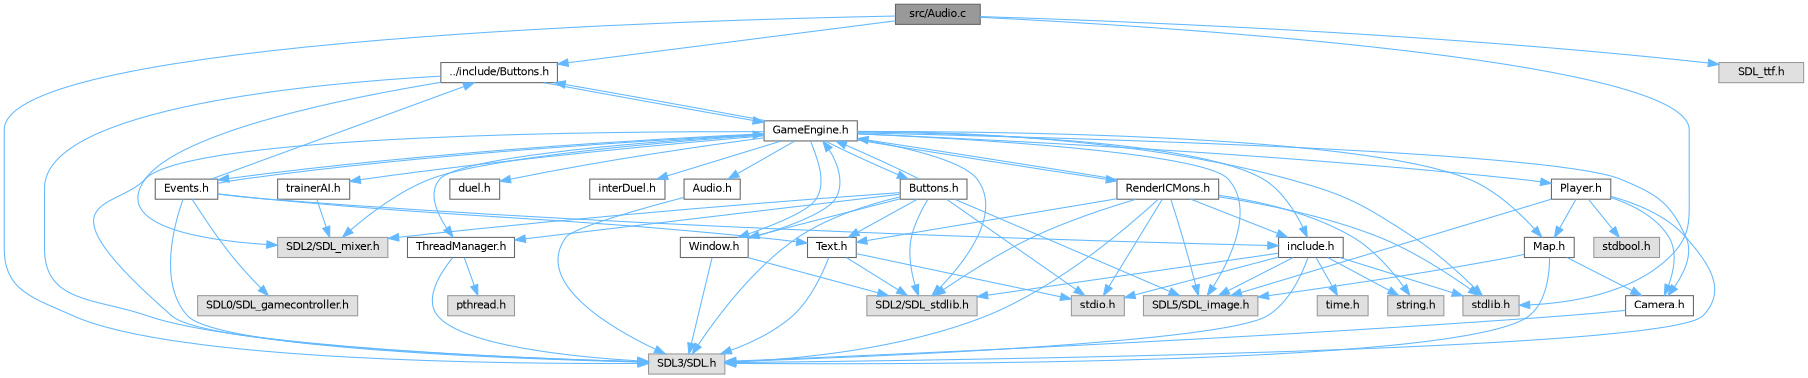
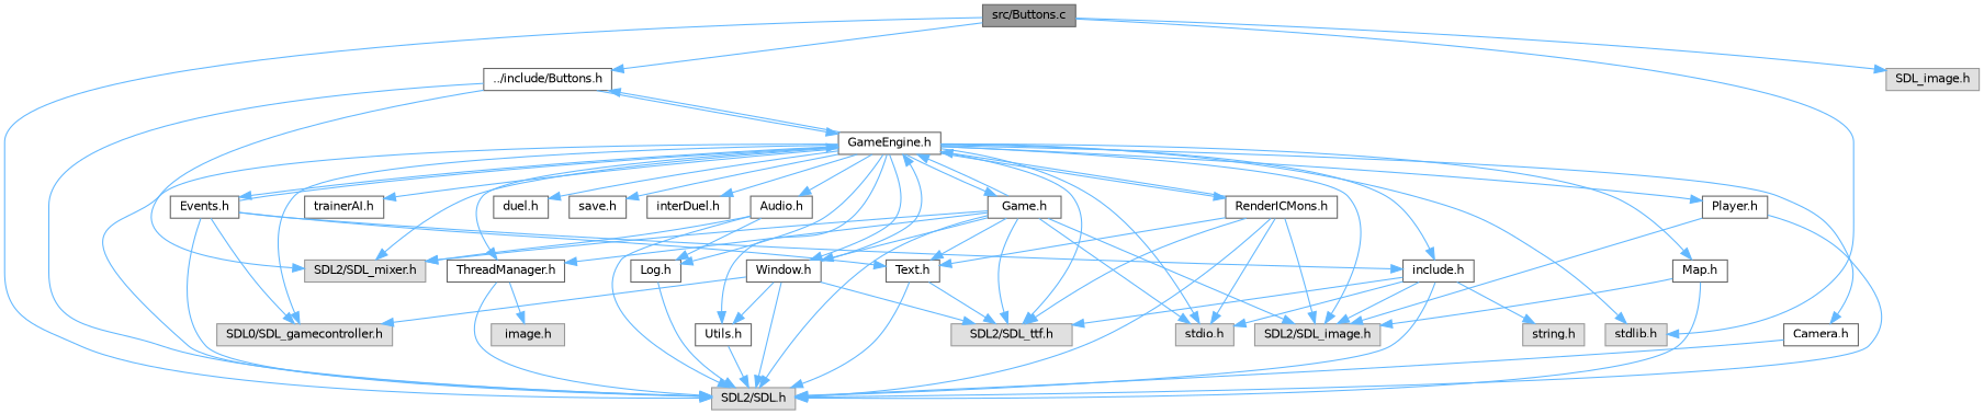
  digraph {
    node [color=grey40 fillcolor=white fontname=Helvetica fontsize=10 shape=box style=filled]
    edge [color=steelblue1 fontname=Helvetica fontsize=10 labelfontname=Helvetica labelfontsize=10 style=solid]
-   n1 [color=gray40 fillcolor=grey60 fontcolor=black height=0.2 label="src/Audio.c" width=0.4]
+   n1 [color=gray40 fillcolor=grey60 fontcolor=black height=0.2 label="src/Buttons.c" width=0.4]
    n2 [height=0.2 label="../include/Buttons.h" width=0.4]
-   n3 [color=grey60 fillcolor="#E0E0E0" height=0.2 label="SDL3/SDL.h" width=0.4]
+   n3 [color=grey60 fillcolor="#E0E0E0" height=0.2 label="SDL2/SDL.h" width=0.4]
    n4 [color=grey60 fillcolor="#E0E0E0" height=0.2 label="stdlib.h" width=0.4]
-   n5 [color=grey60 fillcolor="#E0E0E0" height=0.2 label="SDL_ttf.h" width=0.4]
+   n5 [color=grey60 fillcolor="#E0E0E0" height=0.2 label="SDL_image.h" width=0.4]
    n6 [color=grey60 fillcolor="#E0E0E0" height=0.2 label="SDL2/SDL_mixer.h" width=0.4]
    n7 [height=0.2 label="GameEngine.h" width=0.4]
-   n8 [color=grey60 fillcolor="#E0E0E0" height=0.2 label="SDL5/SDL_image.h" width=0.4]
-   n9 [color=grey60 fillcolor="#E0E0E0" height=0.2 label="SDL2/SDL_stdlib.h" width=0.4]
+   n8 [color=grey60 fillcolor="#E0E0E0" height=0.2 label="SDL2/SDL_image.h" width=0.4]
+   n9 [color=grey60 fillcolor="#E0E0E0" height=0.2 label="SDL2/SDL_ttf.h" width=0.4]
    n10 [color=grey60 fillcolor="#E0E0E0" height=0.2 label="SDL0/SDL_gamecontroller.h" width=0.4]
    n11 [color=grey60 fillcolor="#E0E0E0" height=0.2 label="stdio.h" width=0.4]
+   n12 [height=0.2 label="Log.h" width=0.4]
    n13 [height=0.2 label="Audio.h" width=0.4]
    n14 [height=0.2 label="include.h" width=0.4]
    n15 [height=0.2 label="duel.h" width=0.4]
    n16 [height=0.2 label="trainerAI.h" width=0.4]
+   n17 [height=0.2 label="save.h" width=0.4]
    n18 [height=0.2 label="interDuel.h" width=0.4]
+   n19 [height=0.2 label="Utils.h" width=0.4]
    n20 [height=0.2 label="Window.h" width=0.4]
    n21 [height=0.2 label="Map.h" width=0.4]
    n22 [height=0.2 label="Camera.h" width=0.4]
    n23 [height=0.2 label="Player.h" width=0.4]
    n24 [height=0.2 label="ThreadManager.h" width=0.4]
-   n25 [height=0.2 label="Buttons.h" width=0.4]
+   n25 [height=0.2 label="Game.h" width=0.4]
    n26 [height=0.2 label="Events.h" width=0.4]
    n27 [height=0.2 label="RenderICMons.h" width=0.4]
-   n28 [color=grey60 fillcolor="#E0E0E0" height=0.2 label="time.h" width=0.4]
    n29 [color=grey60 fillcolor="#E0E0E0" height=0.2 label="string.h" width=0.4]
    n30 [height=0.2 label="Text.h" width=0.4]
-   n31 [color=grey60 fillcolor="#E0E0E0" height=0.2 label="stdbool.h" width=0.4]
-   n32 [color=grey60 fillcolor="#E0E0E0" height=0.2 label="pthread.h" width=0.4]
+   n32 [color=grey60 fillcolor="#E0E0E0" height=0.2 label="image.h" width=0.4]
    n1 -> n2
    n1 -> n3
    n1 -> n4
    n1 -> n5
    n2 -> n3
    n2 -> n6
    n2 -> n7
    n7 -> n2
    n7 -> n3
    n7 -> n4
    n7 -> n6
    n7 -> n8
    n7 -> n9
-   n30 -> n11
+   n7 -> n10
+   n7 -> n11
+   n7 -> n12
    n7 -> n13
    n7 -> n14
    n7 -> n15
    n7 -> n16
+   n7 -> n17
    n7 -> n18
+   n7 -> n19
    n7 -> n20
    n7 -> n21
    n7 -> n22
    n7 -> n23
    n7 -> n24
    n7 -> n25
    n7 -> n26
    n7 -> n27
+   n12 -> n3
    n13 -> n3
-   n16 -> n6
+   n13 -> n6
+   n13 -> n12
    n14 -> n3
-   n14 -> n4
    n14 -> n8
    n14 -> n9
    n14 -> n11
-   n14 -> n28
    n14 -> n29
+   n19 -> n3
    n20 -> n3
    n20 -> n7
    n20 -> n9
+   n20 -> n10
+   n20 -> n19
    n21 -> n3
    n21 -> n8
-   n21 -> n22
    n22 -> n3
    n23 -> n3
    n23 -> n8
-   n23 -> n21
-   n23 -> n22
-   n23 -> n31
    n24 -> n3
    n24 -> n32
    n25 -> n3
    n25 -> n6
    n25 -> n7
    n25 -> n8
    n25 -> n9
    n25 -> n11
    n25 -> n20
    n25 -> n24
    n25 -> n30
-   n26 -> n2
    n26 -> n3
    n26 -> n7
    n26 -> n10
    n26 -> n14
    n26 -> n30
    n27 -> n3
-   n27 -> n4
    n27 -> n7
    n27 -> n8
    n27 -> n9
    n27 -> n11
-   n27 -> n14
-   n27 -> n29
    n27 -> n30
    n30 -> n3
    n30 -> n9
  }
